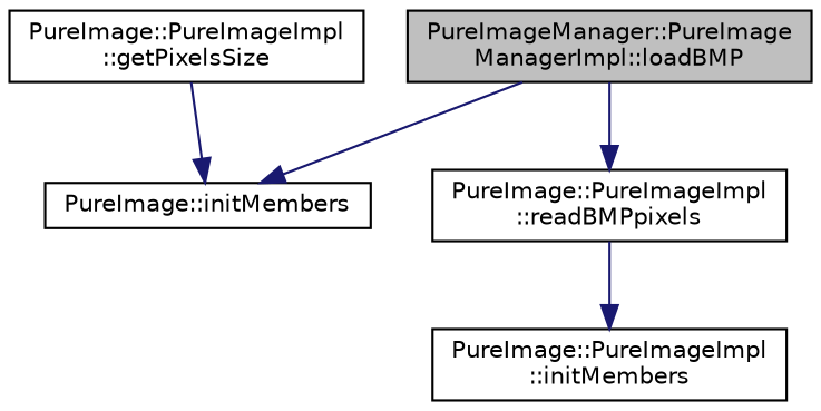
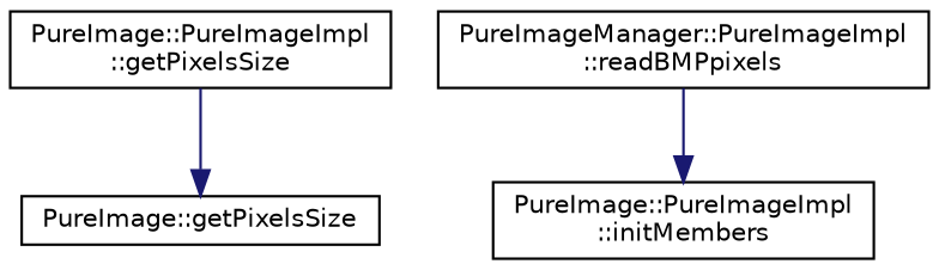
  digraph {
    rankdir=TB
    node [color=black fillcolor=white fontname=Helvetica fontsize=10 shape=record style=filled]
    edge [color=midnightblue fontname=Helvetica fontsize=10 labelfontname=Helvetica labelfontsize=10 style=solid]
-   n1 [fillcolor=grey75 fontcolor=black height=0.2 label="PureImageManager::PureImage\lManagerImpl::loadBMP" width=0.4]
-   n2 [height=0.2 label="PureImage::initMembers" width=0.4]
-   n3 [height=0.2 label="PureImage::PureImageImpl\l::readBMPpixels" width=0.4]
+   n2 [height=0.2 label="PureImage::getPixelsSize" width=0.4]
+   n3 [height=0.2 label="PureImageManager::PureImageImpl\l::readBMPpixels" width=0.4]
    n4 [height=0.2 label="PureImage::PureImageImpl\l::initMembers" width=0.4]
    n5 [height=0.2 label="PureImage::PureImageImpl\l::getPixelsSize" width=0.4]
-   n1 -> n2
-   n1 -> n3
    n3 -> n4
    n5 -> n2
  }
